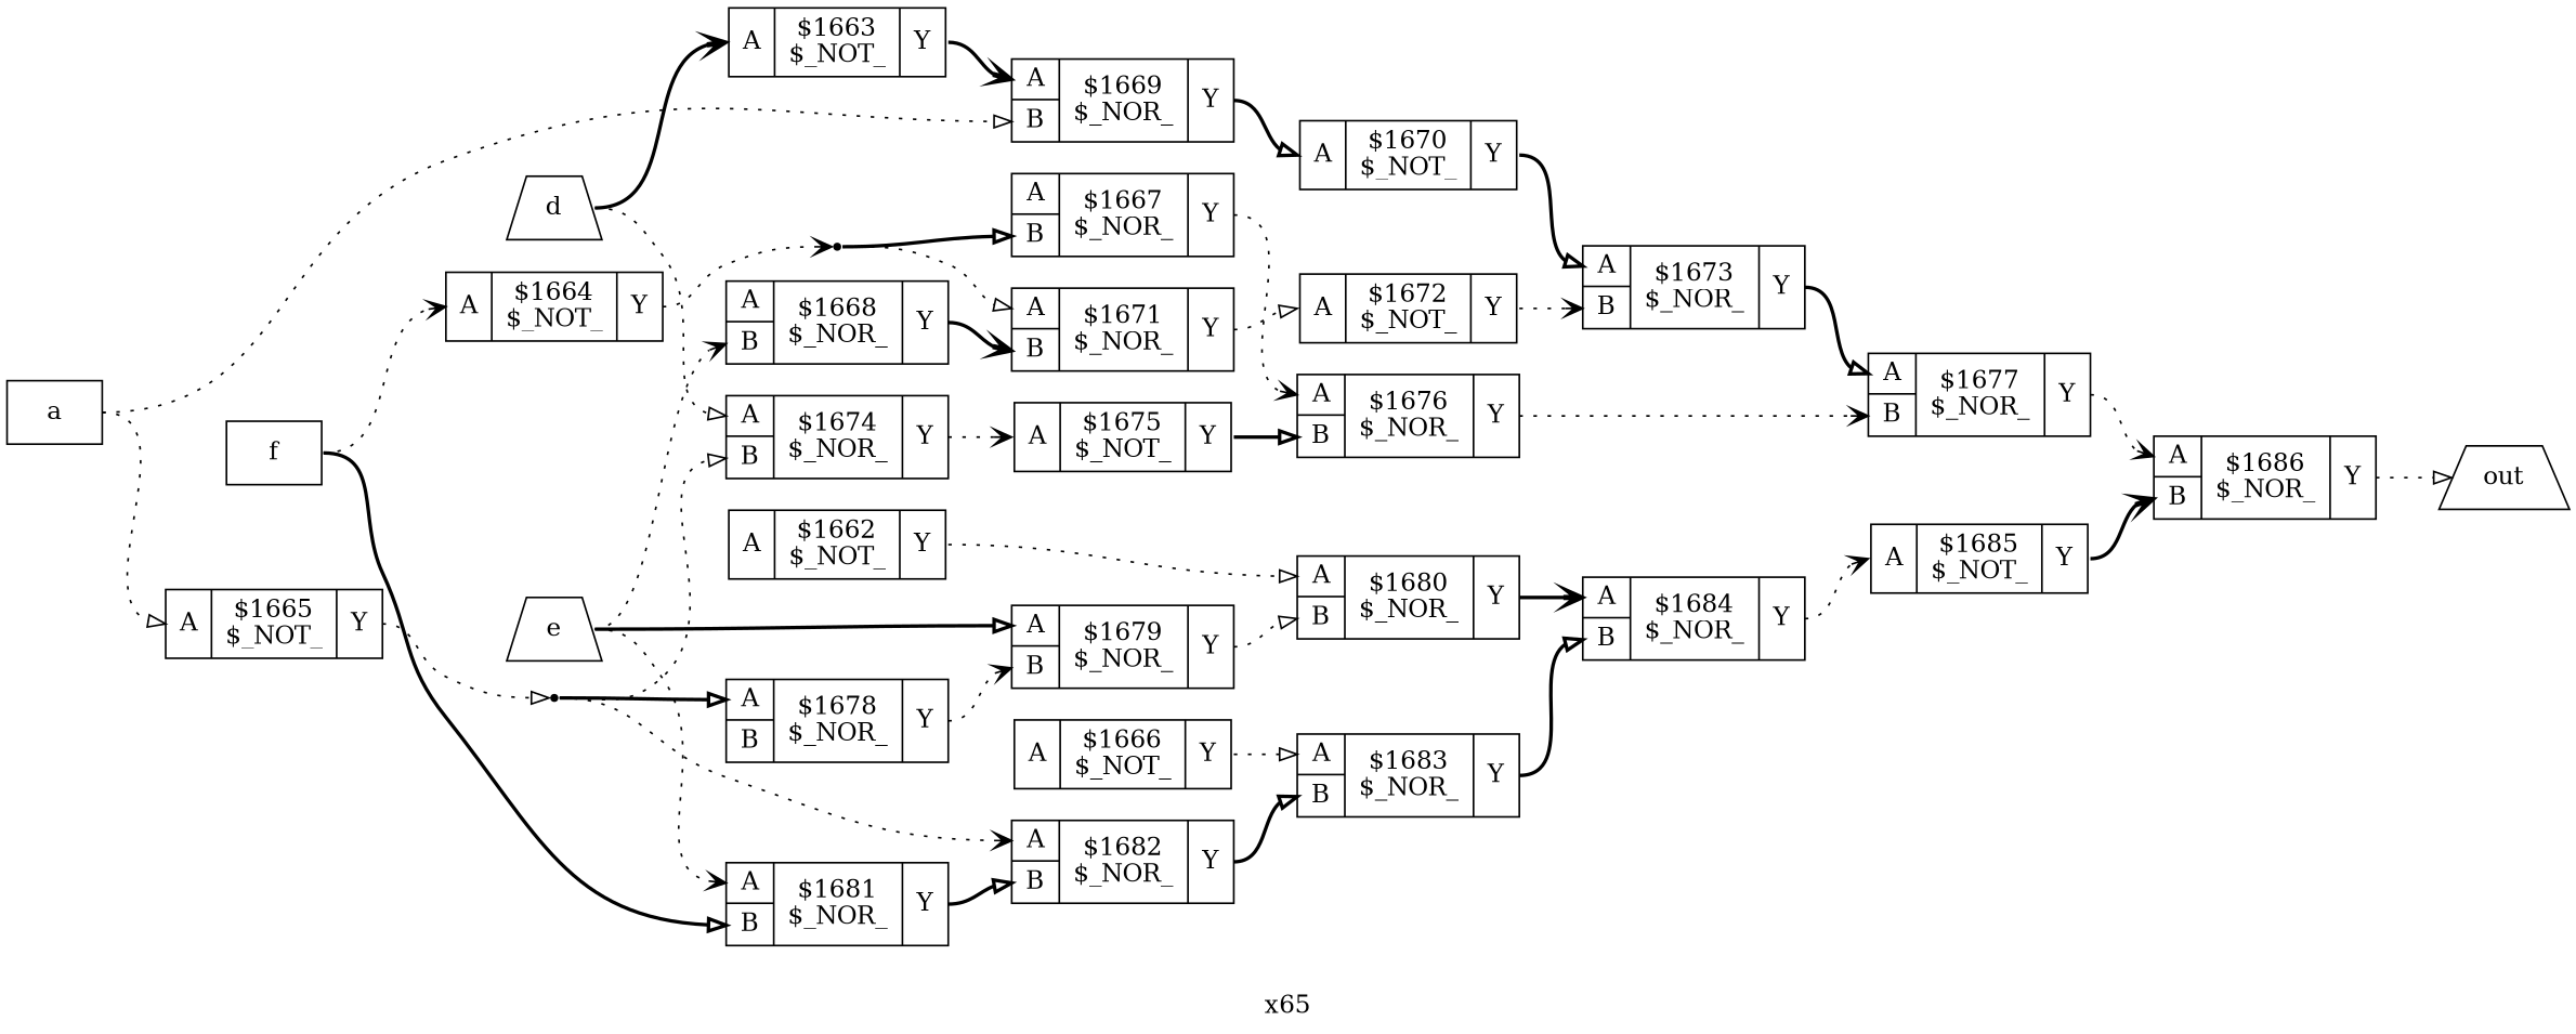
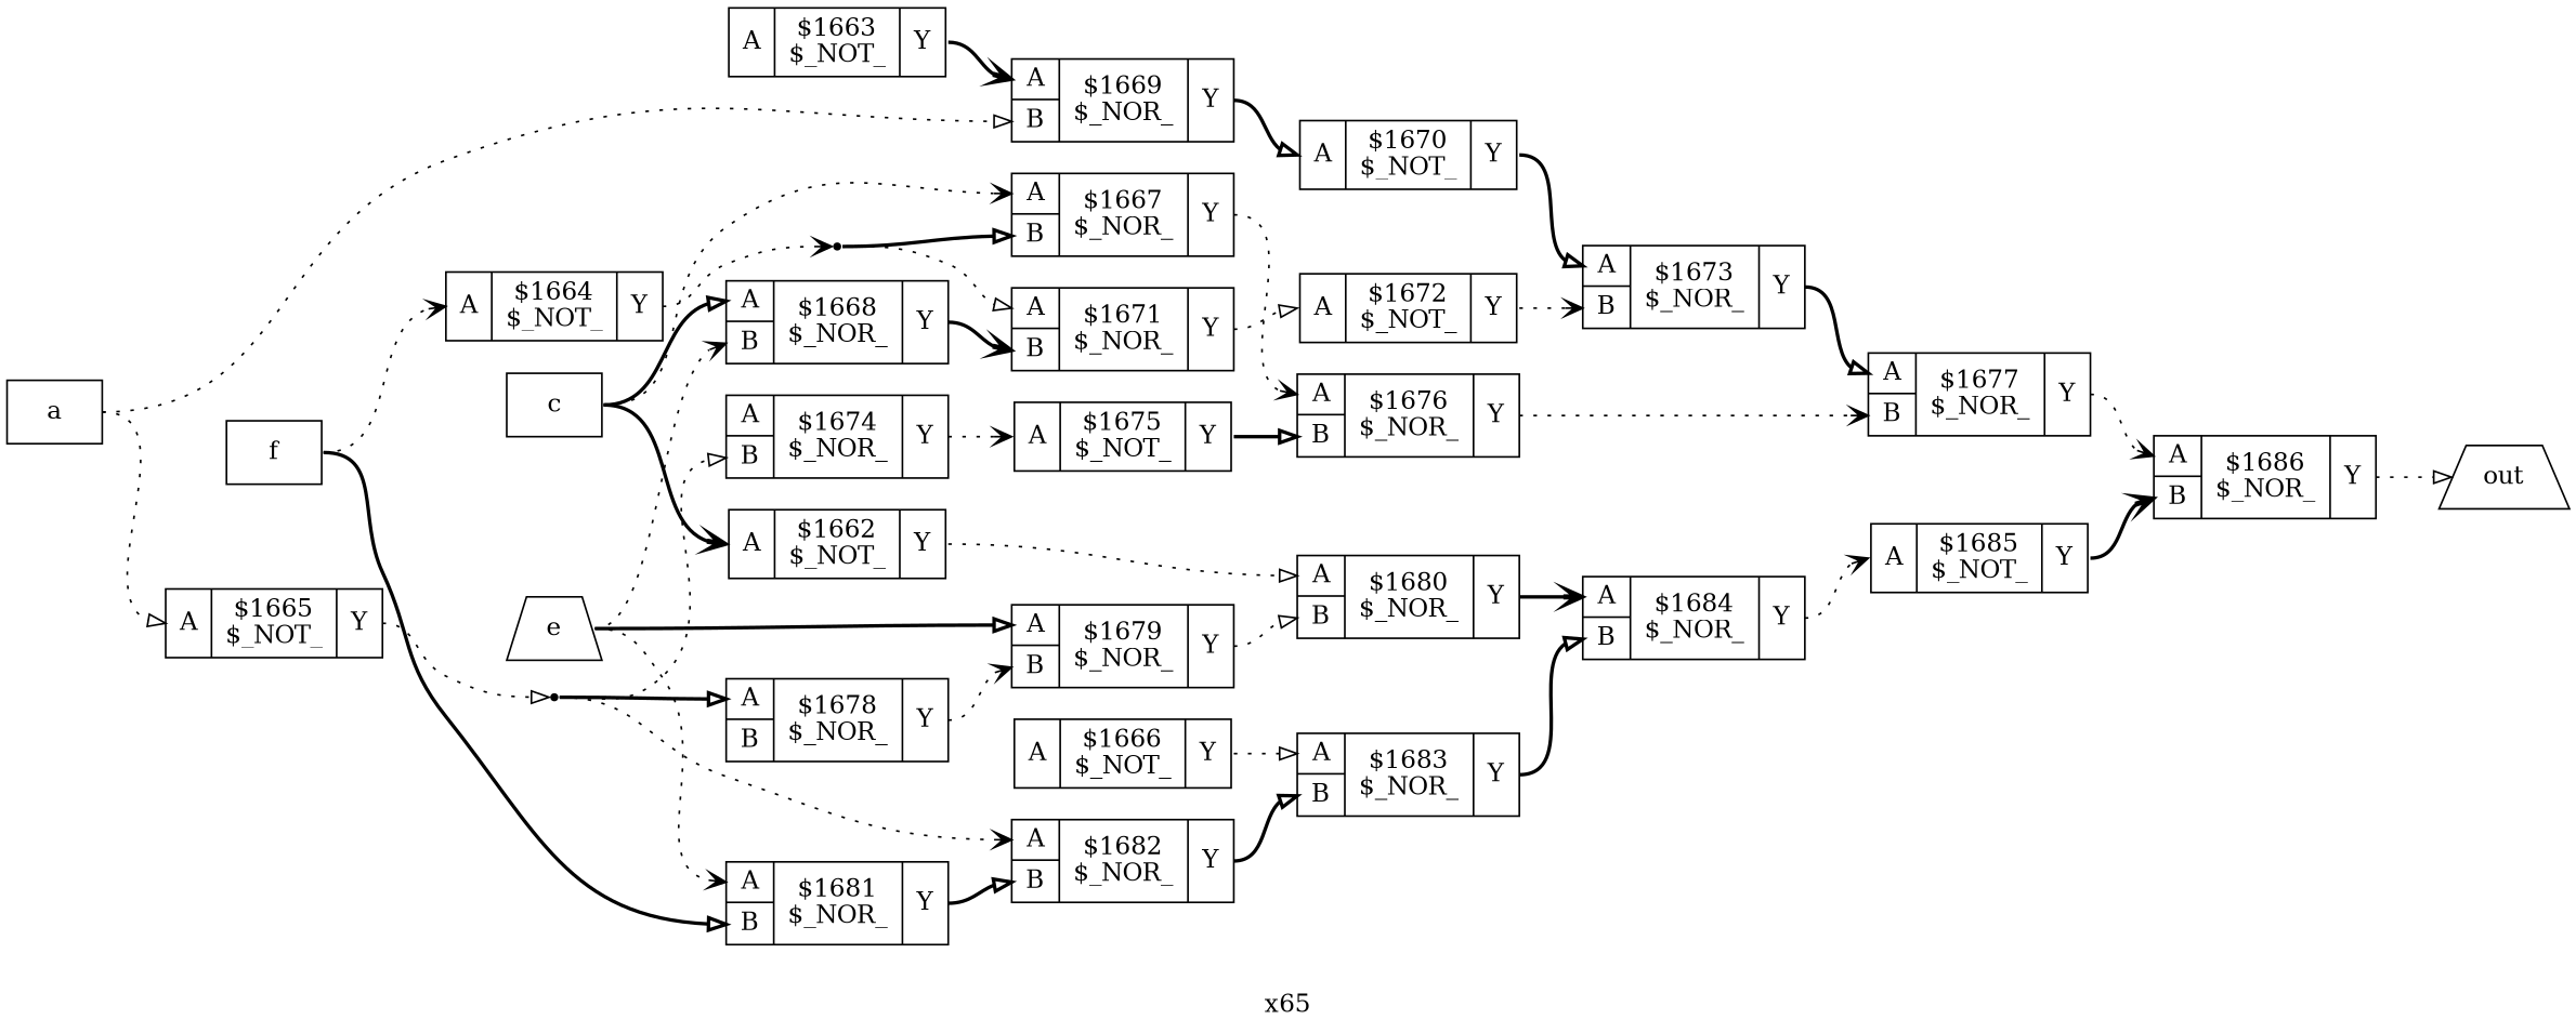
  digraph {
    label=x65
    rankdir=LR
    remincross=true
    node [shape=record]
    edge [arrowhead=onormal color=black headport="p32:w" style=dotted tailport="p33:e"]
    n25 [color=black fontcolor=black label=a shape=box]
    c37 [label="{{<p32> A}|$1665\n$_NOT_|{<p33> Y}}"]
    c42 [label="{{<p32> A|<p39> B}|$1669\n$_NOR_|{<p33> Y}}"]
    n2 [shape=point]
    c43 [label="{{<p32> A}|$1670\n$_NOT_|{<p33> Y}}"]
    c38 [label="{{<p32> A}|$1666\n$_NOT_|{<p33> Y}}"]
    c56 [label="{{<p32> A|<p39> B}|$1683\n$_NOR_|{<p33> Y}}"]
    c51 [label="{{<p32> A|<p39> B}|$1678\n$_NOR_|{<p33> Y}}"]
    c52 [label="{{<p32> A|<p39> B}|$1679\n$_NOR_|{<p33> Y}}"]
+   n27 [color=black fontcolor=black label=c shape=box]
    c34 [label="{{<p32> A}|$1662\n$_NOT_|{<p33> Y}}"]
    c40 [label="{{<p32> A|<p39> B}|$1667\n$_NOR_|{<p33> Y}}"]
    c41 [label="{{<p32> A|<p39> B}|$1668\n$_NOR_|{<p33> Y}}"]
    c53 [label="{{<p32> A|<p39> B}|$1680\n$_NOR_|{<p33> Y}}"]
    c49 [label="{{<p32> A|<p39> B}|$1676\n$_NOR_|{<p33> Y}}"]
    c44 [label="{{<p32> A|<p39> B}|$1671\n$_NOR_|{<p33> Y}}"]
-   n28 [color=black fontcolor=black label=d shape=trapezium]
    c35 [label="{{<p32> A}|$1663\n$_NOT_|{<p33> Y}}"]
    c47 [label="{{<p32> A|<p39> B}|$1674\n$_NOR_|{<p33> Y}}"]
    c48 [label="{{<p32> A}|$1675\n$_NOT_|{<p33> Y}}"]
    n29 [color=black fontcolor=black label=e shape=trapezium]
    c54 [label="{{<p32> A|<p39> B}|$1681\n$_NOR_|{<p33> Y}}"]
    c55 [label="{{<p32> A|<p39> B}|$1682\n$_NOR_|{<p33> Y}}"]
    n30 [color=black fontcolor=black label=f shape=box]
    c36 [label="{{<p32> A}|$1664\n$_NOT_|{<p33> Y}}"]
    n1 [shape=point]
    n31 [color=black fontcolor=black label=out shape=trapezium]
    c57 [label="{{<p32> A|<p39> B}|$1684\n$_NOR_|{<p33> Y}}"]
    c50 [label="{{<p32> A|<p39> B}|$1677\n$_NOR_|{<p33> Y}}"]
    c45 [label="{{<p32> A}|$1672\n$_NOT_|{<p33> Y}}"]
    c46 [label="{{<p32> A|<p39> B}|$1673\n$_NOR_|{<p33> Y}}"]
    c59 [label="{{<p32> A|<p39> B}|$1686\n$_NOR_|{<p33> Y}}"]
    c58 [label="{{<p32> A}|$1685\n$_NOT_|{<p33> Y}}"]
    n25 -> c37 [tailport=e]
    n25 -> c42 [headport="p39:w" tailport=e]
    c37 -> n2 [headport=w]
    c42 -> c43 [style=bold]
    n2 -> c51 [style=bold tailport=e]
    n2 -> c47 [headport="p39:w" tailport=e]
    n2 -> c55 [arrowhead=vee tailport=e]
    c43 -> c46 [style=bold]
    c38 -> c56
    c56 -> c57 [headport="p39:w" style=bold]
    c51 -> c52 [arrowhead=vee headport="p39:w"]
    c52 -> c53 [headport="p39:w"]
+   n27 -> c34 [arrowhead=vee style=bold tailport=e]
+   n27 -> c40 [arrowhead=vee tailport=e]
+   n27 -> c41 [style=bold tailport=e]
    c34 -> c53
    c40 -> c49 [arrowhead=vee]
    c41 -> c44 [arrowhead=vee headport="p39:w" style=bold]
    c53 -> c57 [arrowhead=vee style=bold]
    c49 -> c50 [arrowhead=vee headport="p39:w"]
    c44 -> c45
-   n28 -> c35 [arrowhead=vee style=bold tailport=e]
-   n28 -> c47 [tailport=e]
    c35 -> c42 [arrowhead=vee style=bold]
    c47 -> c48 [arrowhead=vee]
    c48 -> c49 [headport="p39:w" style=bold]
    n29 -> c52 [style=bold tailport=e]
    n29 -> c41 [arrowhead=vee headport="p39:w" tailport=e]
    n29 -> c54 [arrowhead=vee tailport=e]
    c54 -> c55 [headport="p39:w" style=bold]
    c55 -> c56 [headport="p39:w" style=bold]
    n30 -> c54 [headport="p39:w" style=bold tailport=e]
    n30 -> c36 [arrowhead=vee tailport=e]
    c36 -> n1 [arrowhead=vee headport=w]
    n1 -> c40 [headport="p39:w" style=bold tailport=e]
    n1 -> c44 [tailport=e]
    c57 -> c58 [arrowhead=vee]
    c50 -> c59 [arrowhead=vee]
    c45 -> c46 [arrowhead=vee headport="p39:w"]
    c46 -> c50 [style=bold]
    c59 -> n31 [headport=w]
    c58 -> c59 [arrowhead=vee headport="p39:w" style=bold]
  }
